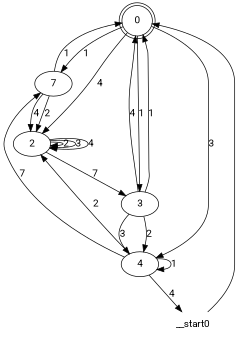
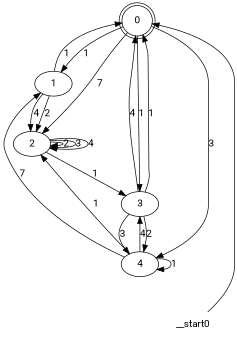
  digraph {
    fontname=Roboto
    node [fontname=Roboto]
    edge [fontname=Roboto]
    n1 [label=0 shape=doublecircle]
-   n2 [label=7]
+   n2 [label=1]
    n3 [label=2]
    n4 [label=3]
    n5 [label=4]
    __start0 [shape=none]
    n1 -> n2 [label=1]
-   n1 -> n3 [label=4]
+   n1 -> n3 [label=7]
    n1 -> n4 [label=1]
    n1 -> n5 [label=3]
    n2 -> n1 [label=1]
    n2 -> n3 [label=2]
    n2 -> n3 [label=4]
    n3 -> n3 [label=2]
    n3 -> n3 [label=3]
    n3 -> n3 [label=4]
-   n3 -> n4 [label=7]
+   n3 -> n4 [label=1]
    n4 -> n1 [label=1]
    n4 -> n1 [label=4]
    n4 -> n5 [label=2]
    n4 -> n5 [label=3]
    n5 -> n2 [label=7]
-   n5 -> n3 [label=2]
-   n5 -> __start0 [label=4]
+   n5 -> n3 [label=1]
+   n5 -> n4 [label=4]
    n5 -> n5 [label=1]
    __start0 -> n1
  }
